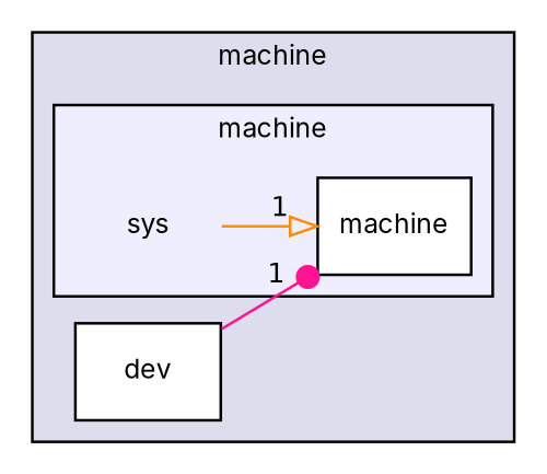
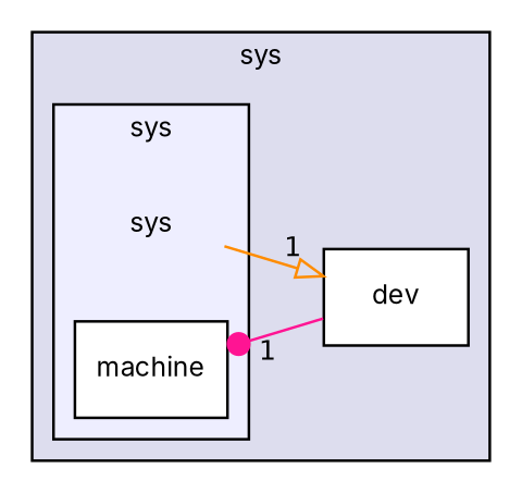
  digraph {
    compound=true
    rankdir=LR
    fontname=Inter
    node [fontname=Inter fontsize=10 shape=box color=black fillcolor=white style=filled]
    edge [headlabel=1 labeldistance=1.5 labelfontname=Helvetica labelfontsize=10 fontname=Inter]
    n1 [label=sys shape=plaintext fillcolor="" style=""]
    n2 [label=machine]
    n3 [label=dev]
    subgraph cluster_1 {
      bgcolor="#ddddee"
      fontsize=10
-     label=machine
+     label=sys
      pencolor=black
      n3
      subgraph cluster_2 {
        bgcolor="#eeeeff"
        fontsize=10
        pencolor=black
        n1
        n2
      }
    }
-   n1 -> n2 [color=darkorange arrowhead=onormal]
+   n1 -> n3 [color=darkorange arrowhead=onormal]
    n3 -> n2 [color=deeppink arrowhead=dot]
  }
